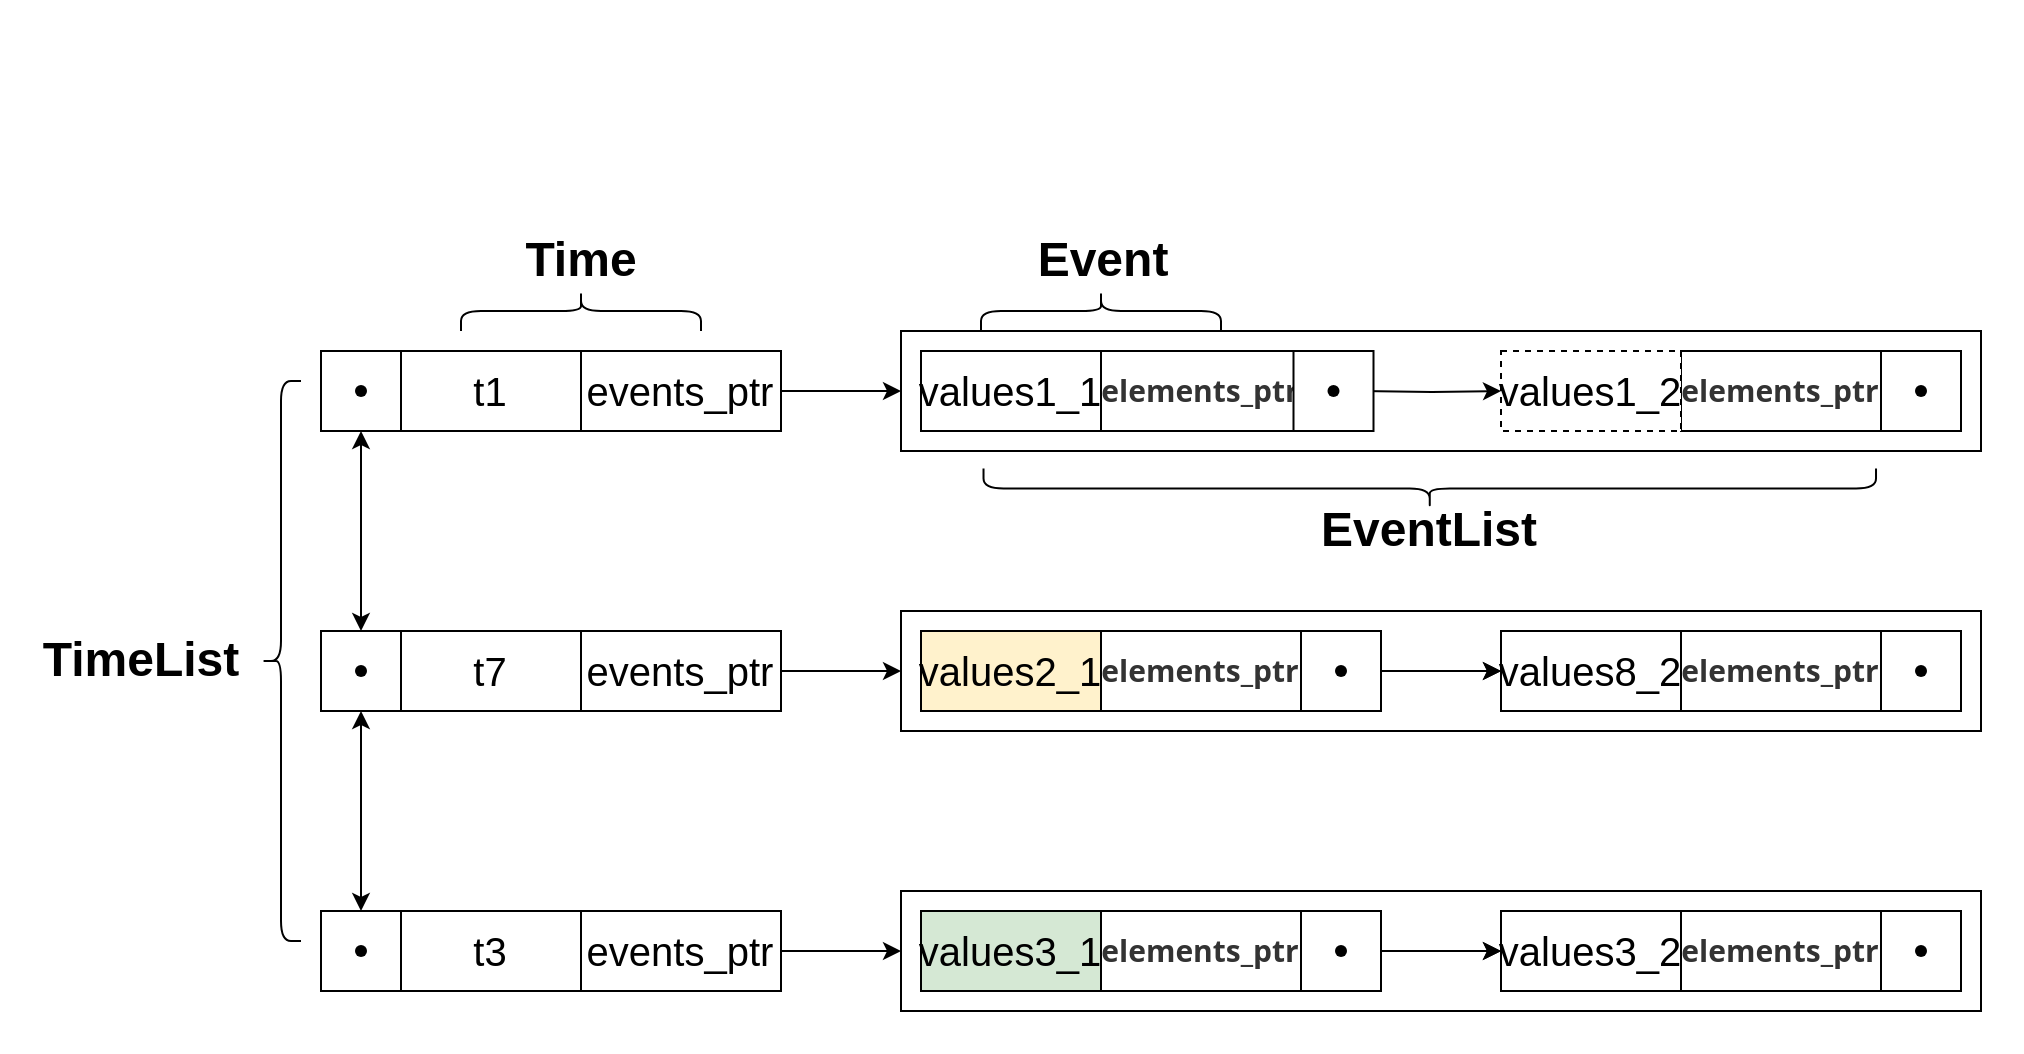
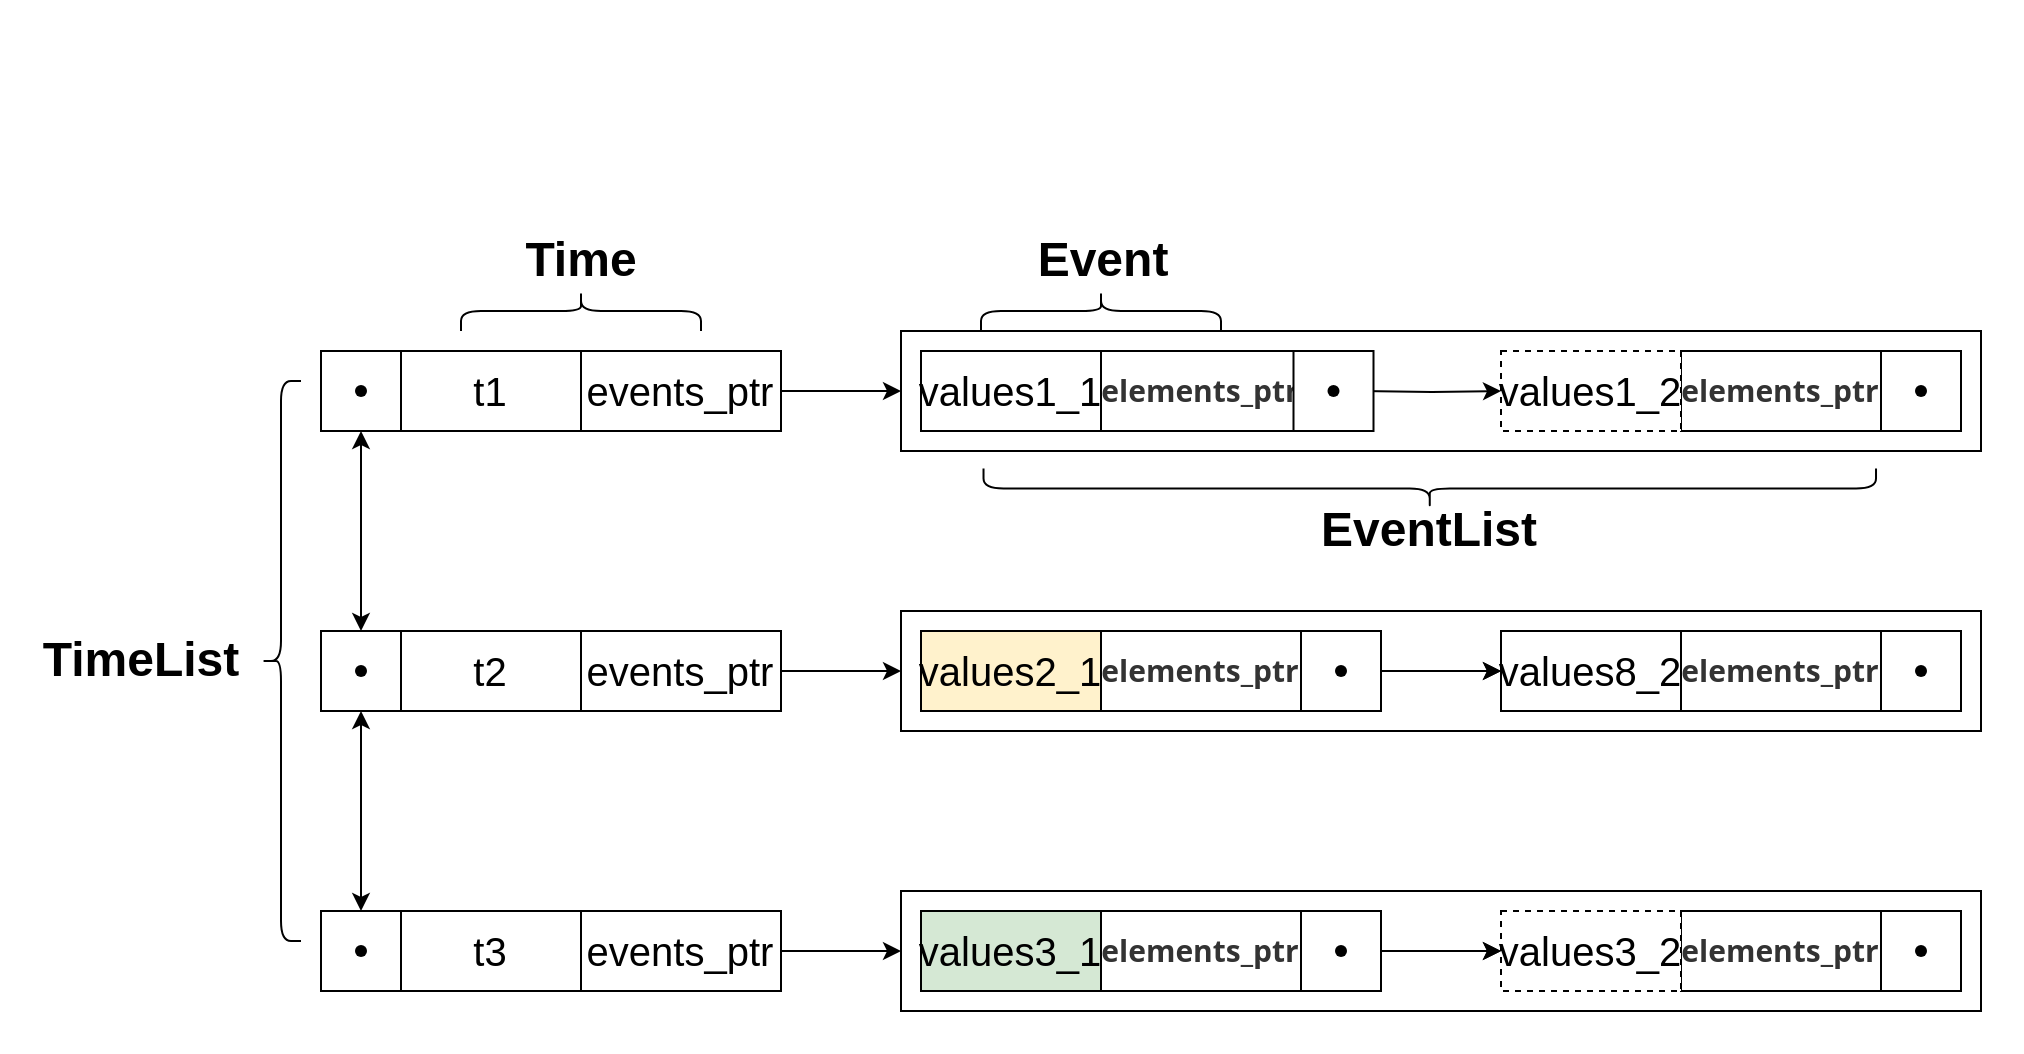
  <mxCell id="0" />
  <mxCell id="1" parent="0" />
  <mxCell id="2" value="" style="rounded=0;whiteSpace=wrap;html=1;" vertex="1" parent="1"><mxGeometry x="450" y="445" width="540" height="60" as="geometry" /></mxCell>
  <mxCell id="3" value="" style="rounded=0;whiteSpace=wrap;html=1;" vertex="1" parent="1"><mxGeometry x="450" y="305" width="540" height="60" as="geometry" /></mxCell>
  <mxCell id="4" value="" style="rounded=0;whiteSpace=wrap;html=1;" vertex="1" parent="1"><mxGeometry x="450" y="165" width="540" height="60" as="geometry" /></mxCell>
  <mxCell id="5" value="&lt;font style=&quot;font-size: 20px;&quot;&gt;t1&lt;/font&gt;" style="rounded=0;whiteSpace=wrap;html=1;" vertex="1" parent="1"><mxGeometry x="200" y="175" width="90" height="40" as="geometry" /></mxCell>
  <mxCell id="6" style="edgeStyle=orthogonalEdgeStyle;rounded=0;orthogonalLoop=1;jettySize=auto;html=1;entryX=0;entryY=0.5;entryDx=0;entryDy=0;" edge="1" parent="1" source="7" target="4"><mxGeometry relative="1" as="geometry" /></mxCell>
  <mxCell id="7" value="&lt;font style=&quot;font-size: 20px;&quot;&gt;events_ptr&lt;/font&gt;" style="rounded=0;whiteSpace=wrap;html=1;" vertex="1" parent="1"><mxGeometry x="290" y="175" width="100" height="40" as="geometry" /></mxCell>
- <mxCell id="8" value="&lt;font style=&quot;font-size: 20px;&quot;&gt;t7&lt;/font&gt;" style="rounded=0;whiteSpace=wrap;html=1;" vertex="1" parent="1"><mxGeometry x="200" y="315" width="90" height="40" as="geometry" /></mxCell>
+ <mxCell id="8" value="&lt;font style=&quot;font-size: 20px;&quot;&gt;t2&lt;/font&gt;" style="rounded=0;whiteSpace=wrap;html=1;" vertex="1" parent="1"><mxGeometry x="200" y="315" width="90" height="40" as="geometry" /></mxCell>
  <mxCell id="9" style="edgeStyle=orthogonalEdgeStyle;rounded=0;orthogonalLoop=1;jettySize=auto;html=1;exitX=1;exitY=0.5;exitDx=0;exitDy=0;entryX=0;entryY=0.5;entryDx=0;entryDy=0;" edge="1" parent="1" source="10" target="3"><mxGeometry relative="1" as="geometry" /></mxCell>
  <mxCell id="10" value="&lt;span style=&quot;font-size: 20px;&quot;&gt;events_ptr&lt;/span&gt;" style="rounded=0;whiteSpace=wrap;html=1;" vertex="1" parent="1"><mxGeometry x="290" y="315" width="100" height="40" as="geometry" /></mxCell>
  <mxCell id="11" value="&lt;font style=&quot;font-size: 20px;&quot;&gt;t3&lt;/font&gt;" style="rounded=0;whiteSpace=wrap;html=1;" vertex="1" parent="1"><mxGeometry x="200" y="455" width="90" height="40" as="geometry" /></mxCell>
  <mxCell id="12" style="edgeStyle=orthogonalEdgeStyle;rounded=0;orthogonalLoop=1;jettySize=auto;html=1;exitX=1;exitY=0.5;exitDx=0;exitDy=0;entryX=0;entryY=0.5;entryDx=0;entryDy=0;" edge="1" parent="1" source="13" target="2"><mxGeometry relative="1" as="geometry" /></mxCell>
  <mxCell id="13" value="&lt;span style=&quot;font-size: 20px;&quot;&gt;events_ptr&lt;/span&gt;" style="rounded=0;whiteSpace=wrap;html=1;" vertex="1" parent="1"><mxGeometry x="290" y="455" width="100" height="40" as="geometry" /></mxCell>
  <mxCell id="14" value="&lt;font style=&quot;font-size: 20px;&quot;&gt;values1_1&lt;/font&gt;" style="rounded=0;whiteSpace=wrap;html=1;" vertex="1" parent="1"><mxGeometry x="460" y="175" width="90" height="40" as="geometry" /></mxCell>
  <mxCell id="15" style="edgeStyle=orthogonalEdgeStyle;rounded=0;orthogonalLoop=1;jettySize=auto;html=1;entryX=0;entryY=0.5;entryDx=0;entryDy=0;" edge="1" parent="1" target="18"><mxGeometry relative="1" as="geometry"><mxPoint x="680" y="195" as="sourcePoint" /></mxGeometry></mxCell>
  <mxCell id="16" value="&lt;h4 style=&quot;box-sizing: border-box; break-after: avoid-page; break-inside: avoid; orphans: 4; font-size: 1.25em; margin-top: 1rem; margin-bottom: 1rem; position: relative; line-height: 1.4; cursor: text; white-space-collapse: preserve; color: rgb(51, 51, 51); font-family: &amp;quot;Open Sans&amp;quot;, &amp;quot;Clear Sans&amp;quot;, &amp;quot;Helvetica Neue&amp;quot;, Helvetica, Arial, &amp;quot;Segoe UI Emoji&amp;quot;, sans-serif; text-align: start;&quot; class=&quot;md-end-block md-heading md-focus&quot;&gt;&lt;span style=&quot;box-sizing: border-box;&quot; class=&quot;md-plain md-expand&quot;&gt;elements_ptr&lt;/span&gt;&lt;/h4&gt;" style="rounded=0;whiteSpace=wrap;html=1;" vertex="1" parent="1"><mxGeometry x="550" y="175" width="100" height="40" as="geometry" /></mxCell>
  <mxCell id="17" value="&lt;h4 style=&quot;box-sizing: border-box; break-after: avoid-page; break-inside: avoid; orphans: 4; font-size: 1.25em; margin-top: 1rem; margin-bottom: 1rem; position: relative; line-height: 1.4; cursor: text; white-space-collapse: preserve; color: rgb(51, 51, 51); font-family: &amp;quot;Open Sans&amp;quot;, &amp;quot;Clear Sans&amp;quot;, &amp;quot;Helvetica Neue&amp;quot;, Helvetica, Arial, &amp;quot;Segoe UI Emoji&amp;quot;, sans-serif; text-align: start;&quot; class=&quot;md-end-block md-heading md-focus&quot;&gt;&lt;span style=&quot;box-sizing: border-box;&quot; class=&quot;md-plain md-expand&quot;&gt;elements_ptr&lt;/span&gt;&lt;/h4&gt;" style="rounded=0;whiteSpace=wrap;html=1;" vertex="1" parent="1"><mxGeometry x="840" y="175" width="100" height="40" as="geometry" /></mxCell>
  <mxCell id="18" value="&lt;font style=&quot;font-size: 20px;&quot;&gt;values1_2&lt;/font&gt;" style="rounded=0;whiteSpace=wrap;html=1;dashed=1;" vertex="1" parent="1"><mxGeometry x="750" y="175" width="90" height="40" as="geometry" /></mxCell>
  <mxCell id="19" value="&lt;font style=&quot;font-size: 20px;&quot;&gt;values2_1&lt;/font&gt;" style="rounded=0;whiteSpace=wrap;html=1;fillColor=#fff2cc;" vertex="1" parent="1"><mxGeometry x="460" y="315" width="90" height="40" as="geometry" /></mxCell>
  <mxCell id="20" style="edgeStyle=orthogonalEdgeStyle;rounded=0;orthogonalLoop=1;jettySize=auto;html=1;exitX=1;exitY=0.5;exitDx=0;exitDy=0;entryX=0;entryY=0.5;entryDx=0;entryDy=0;" edge="1" target="23" parent="1"><mxGeometry relative="1" as="geometry"><mxPoint x="720" y="335" as="sourcePoint" /></mxGeometry></mxCell>
  <mxCell id="21" value="&lt;h4 style=&quot;box-sizing: border-box; break-after: avoid-page; break-inside: avoid; orphans: 4; font-size: 1.25em; margin-top: 1rem; margin-bottom: 1rem; position: relative; line-height: 1.4; cursor: text; white-space-collapse: preserve; color: rgb(51, 51, 51); font-family: &amp;quot;Open Sans&amp;quot;, &amp;quot;Clear Sans&amp;quot;, &amp;quot;Helvetica Neue&amp;quot;, Helvetica, Arial, &amp;quot;Segoe UI Emoji&amp;quot;, sans-serif; text-align: start;&quot; class=&quot;md-end-block md-heading md-focus&quot;&gt;&lt;span style=&quot;box-sizing: border-box;&quot; class=&quot;md-plain md-expand&quot;&gt;elements_ptr&lt;/span&gt;&lt;/h4&gt;" style="rounded=0;whiteSpace=wrap;html=1;" vertex="1" parent="1"><mxGeometry x="550" y="315" width="100" height="40" as="geometry" /></mxCell>
  <mxCell id="22" value="&lt;h4 style=&quot;box-sizing: border-box; break-after: avoid-page; break-inside: avoid; orphans: 4; font-size: 1.25em; margin-top: 1rem; margin-bottom: 1rem; position: relative; line-height: 1.4; cursor: text; white-space-collapse: preserve; color: rgb(51, 51, 51); font-family: &amp;quot;Open Sans&amp;quot;, &amp;quot;Clear Sans&amp;quot;, &amp;quot;Helvetica Neue&amp;quot;, Helvetica, Arial, &amp;quot;Segoe UI Emoji&amp;quot;, sans-serif; text-align: start;&quot; class=&quot;md-end-block md-heading md-focus&quot;&gt;&lt;span style=&quot;box-sizing: border-box;&quot; class=&quot;md-plain md-expand&quot;&gt;elements_ptr&lt;/span&gt;&lt;/h4&gt;" style="rounded=0;whiteSpace=wrap;html=1;" vertex="1" parent="1"><mxGeometry x="840" y="315" width="100" height="40" as="geometry" /></mxCell>
  <mxCell id="23" value="&lt;font style=&quot;font-size: 20px;&quot;&gt;values8_2&lt;/font&gt;" style="rounded=0;whiteSpace=wrap;html=1;" vertex="1" parent="1"><mxGeometry x="750" y="315" width="90" height="40" as="geometry" /></mxCell>
  <mxCell id="24" value="&lt;font style=&quot;font-size: 20px;&quot;&gt;values3_1&lt;/font&gt;" style="rounded=0;whiteSpace=wrap;html=1;fillColor=#d5e8d4;" vertex="1" parent="1"><mxGeometry x="460" y="455" width="90" height="40" as="geometry" /></mxCell>
  <mxCell id="25" style="edgeStyle=orthogonalEdgeStyle;rounded=0;orthogonalLoop=1;jettySize=auto;html=1;exitX=1;exitY=0.5;exitDx=0;exitDy=0;entryX=0;entryY=0.5;entryDx=0;entryDy=0;" edge="1" target="28" parent="1"><mxGeometry relative="1" as="geometry"><mxPoint x="720" y="475" as="sourcePoint" /></mxGeometry></mxCell>
  <mxCell id="26" value="&lt;h4 style=&quot;box-sizing: border-box; break-after: avoid-page; break-inside: avoid; orphans: 4; font-size: 1.25em; margin-top: 1rem; margin-bottom: 1rem; position: relative; line-height: 1.4; cursor: text; white-space-collapse: preserve; color: rgb(51, 51, 51); font-family: &amp;quot;Open Sans&amp;quot;, &amp;quot;Clear Sans&amp;quot;, &amp;quot;Helvetica Neue&amp;quot;, Helvetica, Arial, &amp;quot;Segoe UI Emoji&amp;quot;, sans-serif; text-align: start;&quot; class=&quot;md-end-block md-heading md-focus&quot;&gt;&lt;span style=&quot;box-sizing: border-box;&quot; class=&quot;md-plain md-expand&quot;&gt;elements_ptr&lt;/span&gt;&lt;/h4&gt;" style="rounded=0;whiteSpace=wrap;html=1;" vertex="1" parent="1"><mxGeometry x="550" y="455" width="100" height="40" as="geometry" /></mxCell>
  <mxCell id="27" value="&lt;h4 style=&quot;box-sizing: border-box; break-after: avoid-page; break-inside: avoid; orphans: 4; font-size: 1.25em; margin-top: 1rem; margin-bottom: 1rem; position: relative; line-height: 1.4; cursor: text; white-space-collapse: preserve; color: rgb(51, 51, 51); font-family: &amp;quot;Open Sans&amp;quot;, &amp;quot;Clear Sans&amp;quot;, &amp;quot;Helvetica Neue&amp;quot;, Helvetica, Arial, &amp;quot;Segoe UI Emoji&amp;quot;, sans-serif; text-align: start;&quot; class=&quot;md-end-block md-heading md-focus&quot;&gt;&lt;span style=&quot;box-sizing: border-box;&quot; class=&quot;md-plain md-expand&quot;&gt;elements_ptr&lt;/span&gt;&lt;/h4&gt;" style="rounded=0;whiteSpace=wrap;html=1;" vertex="1" parent="1"><mxGeometry x="840" y="455" width="100" height="40" as="geometry" /></mxCell>
- <mxCell id="28" value="&lt;font style=&quot;font-size: 20px;&quot;&gt;values3_2&lt;/font&gt;" style="rounded=0;whiteSpace=wrap;html=1;" vertex="1" parent="1"><mxGeometry x="750" y="455" width="90" height="40" as="geometry" /></mxCell>
+ <mxCell id="28" value="&lt;font style=&quot;font-size: 20px;&quot;&gt;values3_2&lt;/font&gt;" style="rounded=0;whiteSpace=wrap;html=1;dashed=1;" vertex="1" parent="1"><mxGeometry x="750" y="455" width="90" height="40" as="geometry" /></mxCell>
  <mxCell id="29" value="" style="shape=curlyBracket;whiteSpace=wrap;html=1;rounded=1;labelPosition=left;verticalLabelPosition=middle;align=right;verticalAlign=middle;" vertex="1" parent="1"><mxGeometry x="130" y="190" width="20" height="280" as="geometry" /></mxCell>
  <mxCell id="30" value="TimeList" style="text;strokeColor=none;fillColor=none;html=1;fontSize=24;fontStyle=1;verticalAlign=middle;align=center;" vertex="1" parent="1"><mxGeometry x="20" y="310" width="100" height="40" as="geometry" /></mxCell>
  <mxCell id="31" value="" style="shape=curlyBracket;whiteSpace=wrap;html=1;rounded=1;labelPosition=left;verticalLabelPosition=middle;align=right;verticalAlign=middle;rotation=90;" vertex="1" parent="1"><mxGeometry x="280" y="95" width="20" height="120" as="geometry" /></mxCell>
  <mxCell id="32" value="Time" style="text;strokeColor=none;fillColor=none;html=1;fontSize=24;fontStyle=1;verticalAlign=middle;align=center;" vertex="1" parent="1"><mxGeometry x="240" y="110" width="100" height="40" as="geometry" /></mxCell>
  <mxCell id="33" value="Event" style="text;strokeColor=none;fillColor=none;html=1;fontSize=24;fontStyle=1;verticalAlign=middle;align=center;" vertex="1" parent="1"><mxGeometry x="501" y="110" width="100" height="40" as="geometry" /></mxCell>
  <mxCell id="34" value="" style="shape=curlyBracket;whiteSpace=wrap;html=1;rounded=1;labelPosition=left;verticalLabelPosition=middle;align=right;verticalAlign=middle;rotation=90;" vertex="1" parent="1"><mxGeometry x="540" y="95" width="20" height="120" as="geometry" /></mxCell>
  <mxCell id="35" value="" style="shape=curlyBracket;whiteSpace=wrap;html=1;rounded=1;labelPosition=left;verticalLabelPosition=middle;align=right;verticalAlign=middle;rotation=-90;" vertex="1" parent="1"><mxGeometry x="704.38" y="20.63" width="20" height="446.25" as="geometry" /></mxCell>
  <mxCell id="36" value="EventList" style="text;strokeColor=none;fillColor=none;html=1;fontSize=24;fontStyle=1;verticalAlign=middle;align=center;" vertex="1" parent="1"><mxGeometry x="664.38" y="245" width="100" height="40" as="geometry" /></mxCell>
  <mxCell id="37" style="edgeStyle=orthogonalEdgeStyle;rounded=0;orthogonalLoop=1;jettySize=auto;html=1;exitX=0.5;exitY=1;exitDx=0;exitDy=0;entryX=0.5;entryY=0;entryDx=0;entryDy=0;startArrow=classic;startFill=1;" edge="1" parent="1" source="38" target="42"><mxGeometry relative="1" as="geometry" /></mxCell>
  <mxCell id="38" value="" style="rounded=0;whiteSpace=wrap;html=1;" vertex="1" parent="1"><mxGeometry x="160" y="175" width="40" height="40" as="geometry" /></mxCell>
  <mxCell id="39" value="" style="shape=waypoint;sketch=0;fillStyle=solid;size=6;pointerEvents=1;points=[];fillColor=none;resizable=0;rotatable=0;perimeter=centerPerimeter;snapToPoint=1;" vertex="1" parent="1"><mxGeometry x="170" y="185" width="20" height="20" as="geometry" /></mxCell>
  <mxCell id="40" value="" style="shape=waypoint;sketch=0;fillStyle=solid;size=6;pointerEvents=1;points=[];fillColor=none;resizable=0;rotatable=0;perimeter=centerPerimeter;snapToPoint=1;" vertex="1" parent="1"><mxGeometry x="170" y="325" width="20" height="20" as="geometry" /></mxCell>
  <mxCell id="41" style="edgeStyle=orthogonalEdgeStyle;rounded=0;orthogonalLoop=1;jettySize=auto;html=1;exitX=0.5;exitY=1;exitDx=0;exitDy=0;entryX=0.5;entryY=0;entryDx=0;entryDy=0;startArrow=classic;startFill=1;" edge="1" parent="1" source="42" target="44"><mxGeometry relative="1" as="geometry" /></mxCell>
  <mxCell id="42" value="" style="rounded=0;whiteSpace=wrap;html=1;" vertex="1" parent="1"><mxGeometry x="160" y="315" width="40" height="40" as="geometry" /></mxCell>
  <mxCell id="43" value="" style="shape=waypoint;sketch=0;fillStyle=solid;size=6;pointerEvents=1;points=[];fillColor=none;resizable=0;rotatable=0;perimeter=centerPerimeter;snapToPoint=1;" vertex="1" parent="1"><mxGeometry x="170" y="465" width="20" height="20" as="geometry" /></mxCell>
  <mxCell id="44" value="" style="rounded=0;whiteSpace=wrap;html=1;" vertex="1" parent="1"><mxGeometry x="160" y="455" width="40" height="40" as="geometry" /></mxCell>
  <mxCell id="45" value="" style="shape=waypoint;sketch=0;fillStyle=solid;size=6;pointerEvents=1;points=[];fillColor=none;resizable=0;rotatable=0;perimeter=centerPerimeter;snapToPoint=1;" vertex="1" parent="1"><mxGeometry x="170" y="325" width="20" height="20" as="geometry" /></mxCell>
  <mxCell id="46" value="" style="shape=waypoint;sketch=0;fillStyle=solid;size=6;pointerEvents=1;points=[];fillColor=none;resizable=0;rotatable=0;perimeter=centerPerimeter;snapToPoint=1;" vertex="1" parent="1"><mxGeometry x="170" y="465" width="20" height="20" as="geometry" /></mxCell>
  <mxCell id="47" value="" style="rounded=0;whiteSpace=wrap;html=1;" vertex="1" parent="1"><mxGeometry x="646.25" y="175" width="40" height="40" as="geometry" /></mxCell>
  <mxCell id="48" value="" style="shape=waypoint;sketch=0;fillStyle=solid;size=6;pointerEvents=1;points=[];fillColor=none;resizable=0;rotatable=0;perimeter=centerPerimeter;snapToPoint=1;" vertex="1" parent="1"><mxGeometry x="656.25" y="185" width="20" height="20" as="geometry" /></mxCell>
  <mxCell id="49" value="" style="edgeStyle=orthogonalEdgeStyle;rounded=0;orthogonalLoop=1;jettySize=auto;html=1;" edge="1" parent="1" source="50" target="23"><mxGeometry relative="1" as="geometry" /></mxCell>
  <mxCell id="50" value="" style="rounded=0;whiteSpace=wrap;html=1;" vertex="1" parent="1"><mxGeometry x="650" y="315" width="40" height="40" as="geometry" /></mxCell>
  <mxCell id="51" value="" style="shape=waypoint;sketch=0;fillStyle=solid;size=6;pointerEvents=1;points=[];fillColor=none;resizable=0;rotatable=0;perimeter=centerPerimeter;snapToPoint=1;" vertex="1" parent="1"><mxGeometry x="660" y="325" width="20" height="20" as="geometry" /></mxCell>
  <mxCell id="52" value="" style="edgeStyle=orthogonalEdgeStyle;rounded=0;orthogonalLoop=1;jettySize=auto;html=1;" edge="1" parent="1" source="53" target="28"><mxGeometry relative="1" as="geometry" /></mxCell>
  <mxCell id="53" value="" style="rounded=0;whiteSpace=wrap;html=1;" vertex="1" parent="1"><mxGeometry x="650" y="455" width="40" height="40" as="geometry" /></mxCell>
  <mxCell id="54" value="" style="shape=waypoint;sketch=0;fillStyle=solid;size=6;pointerEvents=1;points=[];fillColor=none;resizable=0;rotatable=0;perimeter=centerPerimeter;snapToPoint=1;" vertex="1" parent="1"><mxGeometry x="660" y="465" width="20" height="20" as="geometry" /></mxCell>
  <mxCell id="55" value="" style="rounded=0;whiteSpace=wrap;html=1;" vertex="1" parent="1"><mxGeometry x="940" y="175" width="40" height="40" as="geometry" /></mxCell>
  <mxCell id="56" value="" style="shape=waypoint;sketch=0;fillStyle=solid;size=6;pointerEvents=1;points=[];fillColor=none;resizable=0;rotatable=0;perimeter=centerPerimeter;snapToPoint=1;" vertex="1" parent="1"><mxGeometry x="950" y="185" width="20" height="20" as="geometry" /></mxCell>
  <mxCell id="57" value="" style="rounded=0;whiteSpace=wrap;html=1;" vertex="1" parent="1"><mxGeometry x="940" y="315" width="40" height="40" as="geometry" /></mxCell>
  <mxCell id="58" value="" style="shape=waypoint;sketch=0;fillStyle=solid;size=6;pointerEvents=1;points=[];fillColor=none;resizable=0;rotatable=0;perimeter=centerPerimeter;snapToPoint=1;" vertex="1" parent="1"><mxGeometry x="950" y="325" width="20" height="20" as="geometry" /></mxCell>
  <mxCell id="59" value="" style="rounded=0;whiteSpace=wrap;html=1;" vertex="1" parent="1"><mxGeometry x="940" y="455" width="40" height="40" as="geometry" /></mxCell>
  <mxCell id="60" value="" style="shape=waypoint;sketch=0;fillStyle=solid;size=6;pointerEvents=1;points=[];fillColor=none;resizable=0;rotatable=0;perimeter=centerPerimeter;snapToPoint=1;" vertex="1" parent="1"><mxGeometry x="950" y="465" width="20" height="20" as="geometry" /></mxCell>
